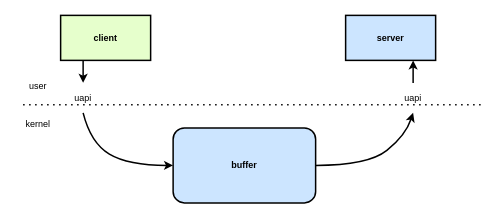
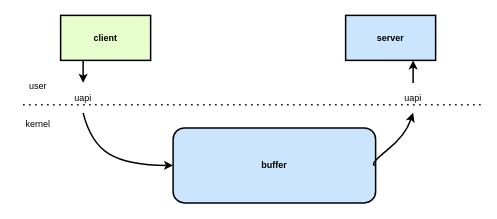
  <mxCell id="0" />
  <mxCell id="1" parent="0" />
- <mxCell id="2" value="buffer" style="rounded=1;whiteSpace=wrap;html=1;strokeWidth=2;fontStyle=1;fillColor=#CCE5FF;" parent="1" vertex="1"><mxGeometry x="230" y="170" width="190" height="100" as="geometry" /></mxCell>
+ <mxCell id="2" value="buffer" style="rounded=1;whiteSpace=wrap;html=1;strokeWidth=2;fontStyle=1;fillColor=#CCE5FF;" parent="1" vertex="1"><mxGeometry x="230" y="170" width="270" height="100" as="geometry" /></mxCell>
  <mxCell id="3" value="" style="endArrow=none;dashed=1;html=1;dashPattern=1 3;strokeWidth=2;" parent="1" edge="1"><mxGeometry width="50" height="50" relative="1" as="geometry"><mxPoint x="30" y="139.31" as="sourcePoint" /><mxPoint x="640" y="139.31" as="targetPoint" /></mxGeometry></mxCell>
  <mxCell id="4" value="client" style="rounded=0;whiteSpace=wrap;html=1;strokeWidth=2;fontStyle=1;fillColor=#e6ffcc;" parent="1" vertex="1"><mxGeometry x="80" y="20" width="120" height="60" as="geometry" /></mxCell>
  <mxCell id="5" value="server" style="rounded=0;whiteSpace=wrap;html=1;strokeWidth=2;fontStyle=1;fillColor=#cce5ff;" parent="1" vertex="1"><mxGeometry x="460" y="20" width="120" height="60" as="geometry" /></mxCell>
  <mxCell id="6" value="" style="endArrow=classic;html=1;exitX=0.25;exitY=1;exitDx=0;exitDy=0;strokeWidth=2;entryX=0.5;entryY=0;entryDx=0;entryDy=0;" parent="1" source="4" target="10" edge="1"><mxGeometry width="50" height="50" relative="1" as="geometry"><mxPoint x="70" y="200" as="sourcePoint" /><mxPoint x="110" y="110" as="targetPoint" /></mxGeometry></mxCell>
  <mxCell id="7" value="" style="endArrow=classic;html=1;entryX=0.75;entryY=1;entryDx=0;entryDy=0;strokeWidth=2;exitX=0.5;exitY=0;exitDx=0;exitDy=0;" parent="1" source="11" target="5" edge="1"><mxGeometry width="50" height="50" relative="1" as="geometry"><mxPoint x="550" y="120" as="sourcePoint" /><mxPoint x="120" y="140" as="targetPoint" /></mxGeometry></mxCell>
  <mxCell id="8" value="" style="curved=1;endArrow=classic;html=1;entryX=0;entryY=0.5;entryDx=0;entryDy=0;strokeWidth=2;exitX=0.5;exitY=1;exitDx=0;exitDy=0;" parent="1" source="10" target="2" edge="1"><mxGeometry width="50" height="50" relative="1" as="geometry"><mxPoint x="110" y="140" as="sourcePoint" /><mxPoint x="170" y="220" as="targetPoint" /><Array as="points"><mxPoint x="120" y="190" /><mxPoint x="170" y="220" /></Array></mxGeometry></mxCell>
  <mxCell id="9" value="" style="curved=1;endArrow=classic;html=1;exitX=1;exitY=0.5;exitDx=0;exitDy=0;strokeWidth=2;entryX=0.5;entryY=1;entryDx=0;entryDy=0;" parent="1" source="2" target="11" edge="1"><mxGeometry width="50" height="50" relative="1" as="geometry"><mxPoint x="120" y="140" as="sourcePoint" /><mxPoint x="550" y="150" as="targetPoint" /><Array as="points"><mxPoint x="490" y="220" /><mxPoint x="540" y="180" /></Array></mxGeometry></mxCell>
  <mxCell id="10" value="uapi" style="text;html=1;align=center;verticalAlign=middle;whiteSpace=wrap;rounded=0;" parent="1" vertex="1"><mxGeometry x="80" y="110" width="60" height="40" as="geometry" /></mxCell>
  <mxCell id="11" value="uapi" style="text;html=1;align=center;verticalAlign=middle;whiteSpace=wrap;rounded=0;" parent="1" vertex="1"><mxGeometry x="520" y="110" width="60" height="40" as="geometry" /></mxCell>
  <mxCell id="12" value="user" style="text;html=1;align=center;verticalAlign=middle;whiteSpace=wrap;rounded=0;" parent="1" vertex="1"><mxGeometry x="20" y="100" width="60" height="30" as="geometry" /></mxCell>
  <mxCell id="13" value="kernel" style="text;html=1;align=center;verticalAlign=middle;whiteSpace=wrap;rounded=0;" parent="1" vertex="1"><mxGeometry x="20" y="150" width="60" height="30" as="geometry" /></mxCell>
